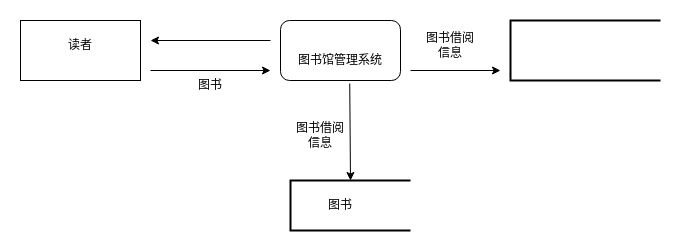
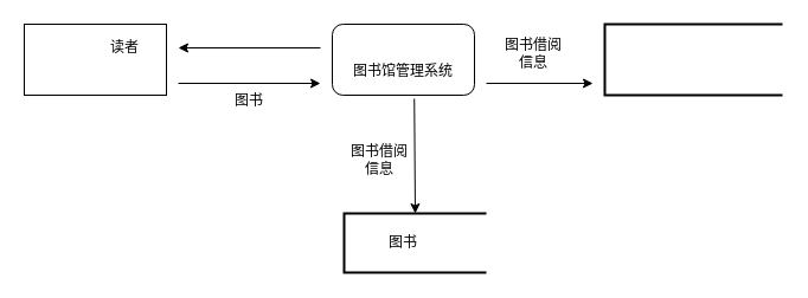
  <mxCell id="0" />
  <mxCell id="1" parent="0" />
  <mxCell id="2" value="" style="rounded=1;whiteSpace=wrap;html=1;" vertex="1" parent="1"><mxGeometry x="280" y="20" width="120" height="60" as="geometry" /></mxCell>
  <mxCell id="3" value="" style="rounded=0;whiteSpace=wrap;html=1;" vertex="1" parent="1"><mxGeometry x="20" y="20" width="120" height="60" as="geometry" /></mxCell>
  <mxCell id="4" value="" style="strokeWidth=2;html=1;shape=mxgraph.flowchart.annotation_1;align=left;pointerEvents=1;" vertex="1" parent="1"><mxGeometry x="290" y="180" width="120" height="50" as="geometry" /></mxCell>
  <mxCell id="5" value="" style="strokeWidth=2;html=1;shape=mxgraph.flowchart.annotation_1;align=left;pointerEvents=1;" vertex="1" parent="1"><mxGeometry x="510" y="20" width="150" height="60" as="geometry" /></mxCell>
  <mxCell id="6" value="" style="endArrow=classic;html=1;rounded=0;" edge="1" parent="1"><mxGeometry width="50" height="50" relative="1" as="geometry"><mxPoint x="270" y="40" as="sourcePoint" /><mxPoint x="150" y="40" as="targetPoint" /></mxGeometry></mxCell>
  <mxCell id="7" value="" style="endArrow=classic;html=1;rounded=0;" edge="1" parent="1"><mxGeometry width="50" height="50" relative="1" as="geometry"><mxPoint x="150" y="70" as="sourcePoint" /><mxPoint x="270" y="70" as="targetPoint" /></mxGeometry></mxCell>
- <mxCell id="8" value="读者" style="text;html=1;strokeColor=none;fillColor=none;align=center;verticalAlign=middle;whiteSpace=wrap;rounded=0;" vertex="1" parent="1"><mxGeometry x="50" y="30" width="60" height="30" as="geometry" /></mxCell>
+ <mxCell id="8" value="读者" style="text;html=1;strokeColor=none;fillColor=none;align=center;verticalAlign=middle;whiteSpace=wrap;rounded=0;" vertex="1" parent="1"><mxGeometry x="75" y="25" width="60" height="30" as="geometry" /></mxCell>
  <mxCell id="9" value="图书馆管理系统" style="text;html=1;strokeColor=none;fillColor=none;align=center;verticalAlign=middle;whiteSpace=wrap;rounded=0;" vertex="1" parent="1"><mxGeometry x="290" y="45" width="100" height="30" as="geometry" /></mxCell>
  <mxCell id="10" value="图书" style="text;html=1;strokeColor=none;fillColor=none;align=center;verticalAlign=middle;whiteSpace=wrap;rounded=0;" vertex="1" parent="1"><mxGeometry x="310" y="190" width="60" height="30" as="geometry" /></mxCell>
  <mxCell id="11" value="图书借阅信息" style="text;html=1;strokeColor=none;fillColor=none;align=center;verticalAlign=middle;whiteSpace=wrap;rounded=0;" vertex="1" parent="1"><mxGeometry x="290" y="120" width="60" height="30" as="geometry" /></mxCell>
  <mxCell id="12" value="" style="endArrow=classic;html=1;rounded=0;entryX=0.5;entryY=0;entryDx=0;entryDy=0;entryPerimeter=0;exitX=0.577;exitY=1.05;exitDx=0;exitDy=0;exitPerimeter=0;" edge="1" parent="1" source="2" target="4"><mxGeometry width="50" height="50" relative="1" as="geometry"><mxPoint x="350" y="90" as="sourcePoint" /><mxPoint x="330" y="60" as="targetPoint" /></mxGeometry></mxCell>
  <mxCell id="13" value="图书借阅信息" style="text;html=1;strokeColor=none;fillColor=none;align=center;verticalAlign=middle;whiteSpace=wrap;rounded=0;" vertex="1" parent="1"><mxGeometry x="420" y="30" width="60" height="30" as="geometry" /></mxCell>
  <mxCell id="14" value="" style="endArrow=classic;html=1;rounded=0;" edge="1" parent="1"><mxGeometry width="50" height="50" relative="1" as="geometry"><mxPoint x="410" y="70" as="sourcePoint" /><mxPoint x="500" y="70" as="targetPoint" /></mxGeometry></mxCell>
  <mxCell id="15" value="图书" style="text;html=1;strokeColor=none;fillColor=none;align=center;verticalAlign=middle;whiteSpace=wrap;rounded=0;" vertex="1" parent="1"><mxGeometry x="180" y="70" width="60" height="30" as="geometry" /></mxCell>
